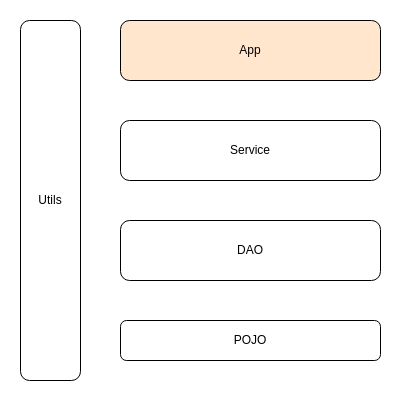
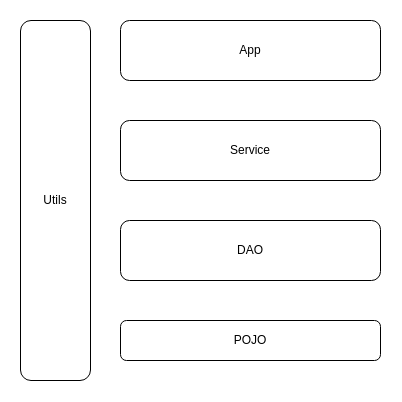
  <mxCell id="0" />
  <mxCell id="1" parent="0" />
- <mxCell id="2" value="Utils" style="rounded=1;whiteSpace=wrap;html=1;" vertex="1" parent="1"><mxGeometry x="20" y="20" width="60" height="360" as="geometry" /></mxCell>
- <mxCell id="3" value="App" style="rounded=1;whiteSpace=wrap;html=1;fillColor=#ffe6cc;" vertex="1" parent="1"><mxGeometry x="120" y="20" width="260" height="60" as="geometry" /></mxCell>
+ <mxCell id="2" value="Utils" style="rounded=1;whiteSpace=wrap;html=1;" vertex="1" parent="1"><mxGeometry x="20" y="20" width="70" height="360" as="geometry" /></mxCell>
+ <mxCell id="3" value="App" style="rounded=1;whiteSpace=wrap;html=1;" vertex="1" parent="1"><mxGeometry x="120" y="20" width="260" height="60" as="geometry" /></mxCell>
  <mxCell id="4" value="Service" style="rounded=1;whiteSpace=wrap;html=1;" vertex="1" parent="1"><mxGeometry x="120" y="120" width="260" height="60" as="geometry" /></mxCell>
  <mxCell id="5" value="DAO" style="rounded=1;whiteSpace=wrap;html=1;" vertex="1" parent="1"><mxGeometry x="120" y="220" width="260" height="60" as="geometry" /></mxCell>
  <mxCell id="6" value="POJO" style="rounded=1;whiteSpace=wrap;html=1;" vertex="1" parent="1"><mxGeometry x="120" y="320" width="260" height="40" as="geometry" /></mxCell>
